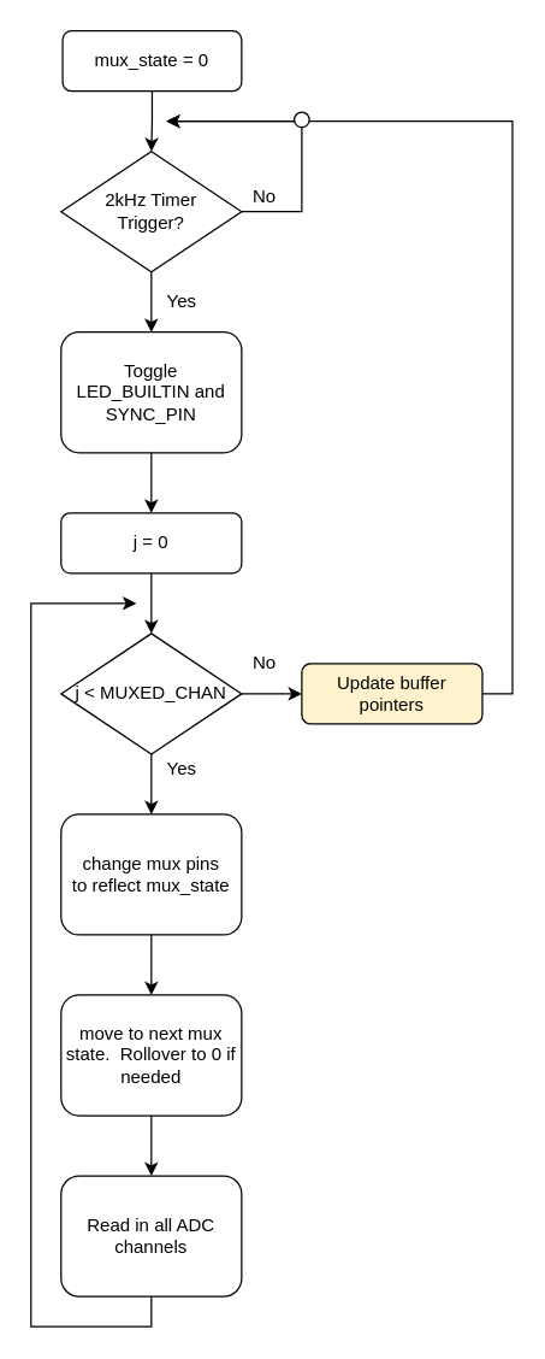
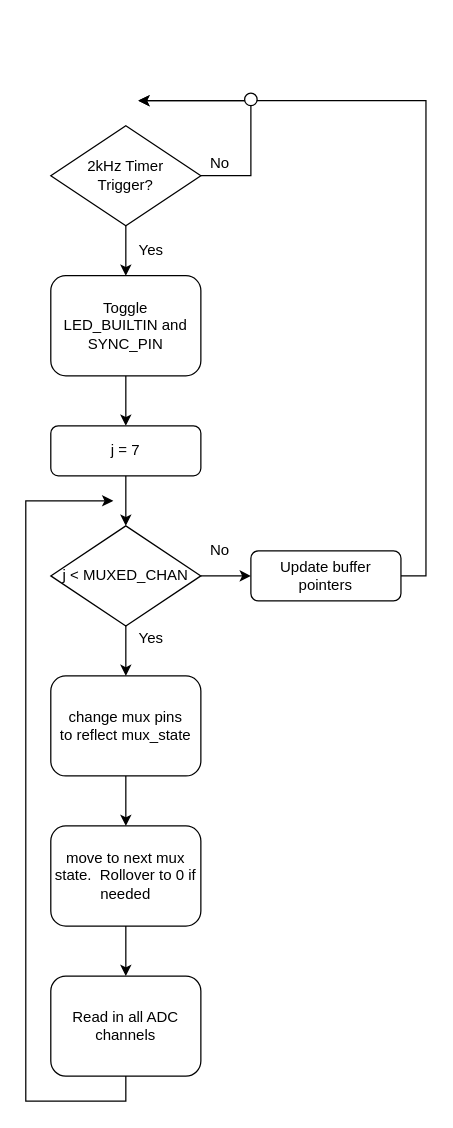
  <mxCell id="0" />
  <mxCell id="1" parent="0" />
  <mxCell id="2" style="edgeStyle=orthogonalEdgeStyle;rounded=0;orthogonalLoop=1;jettySize=auto;html=1;exitX=1;exitY=0.5;exitDx=0;exitDy=0;" edge="1" parent="1" source="4"><mxGeometry relative="1" as="geometry"><mxPoint x="110" y="80" as="targetPoint" /><Array as="points"><mxPoint x="200" y="140" /><mxPoint x="200" y="80" /></Array></mxGeometry></mxCell>
  <mxCell id="3" style="edgeStyle=orthogonalEdgeStyle;rounded=0;orthogonalLoop=1;jettySize=auto;html=1;exitX=0.5;exitY=1;exitDx=0;exitDy=0;entryX=0.5;entryY=0;entryDx=0;entryDy=0;" edge="1" parent="1" source="4" target="8"><mxGeometry relative="1" as="geometry" /></mxCell>
  <mxCell id="4" value="2kHz Timer&lt;br&gt;Trigger?" style="rhombus;whiteSpace=wrap;html=1;" vertex="1" parent="1"><mxGeometry x="40" y="100" width="120" height="80" as="geometry" /></mxCell>
  <mxCell id="5" value="No" style="text;html=1;align=center;verticalAlign=middle;resizable=0;points=[];autosize=1;" vertex="1" parent="1"><mxGeometry x="160" y="120" width="30" height="20" as="geometry" /></mxCell>
  <mxCell id="6" value="Yes" style="text;html=1;align=center;verticalAlign=middle;resizable=0;points=[];autosize=1;" vertex="1" parent="1"><mxGeometry x="100" y="190" width="40" height="20" as="geometry" /></mxCell>
  <mxCell id="7" style="edgeStyle=orthogonalEdgeStyle;rounded=0;orthogonalLoop=1;jettySize=auto;html=1;exitX=0.5;exitY=1;exitDx=0;exitDy=0;entryX=0.5;entryY=0;entryDx=0;entryDy=0;" edge="1" parent="1" source="8" target="10"><mxGeometry relative="1" as="geometry" /></mxCell>
  <mxCell id="8" value="Toggle&lt;br&gt;LED_BUILTIN and&lt;br&gt;SYNC_PIN" style="rounded=1;whiteSpace=wrap;html=1;" vertex="1" parent="1"><mxGeometry x="40" y="220" width="120" height="80" as="geometry" /></mxCell>
  <mxCell id="9" style="edgeStyle=orthogonalEdgeStyle;rounded=0;orthogonalLoop=1;jettySize=auto;html=1;exitX=0.5;exitY=1;exitDx=0;exitDy=0;entryX=0.5;entryY=0;entryDx=0;entryDy=0;" edge="1" parent="1" source="10" target="13"><mxGeometry relative="1" as="geometry" /></mxCell>
- <mxCell id="10" value="j = 0" style="rounded=1;whiteSpace=wrap;html=1;" vertex="1" parent="1"><mxGeometry x="40" y="340" width="120" height="40" as="geometry" /></mxCell>
+ <mxCell id="10" value="j = 7" style="rounded=1;whiteSpace=wrap;html=1;" vertex="1" parent="1"><mxGeometry x="40" y="340" width="120" height="40" as="geometry" /></mxCell>
  <mxCell id="11" style="edgeStyle=orthogonalEdgeStyle;rounded=0;orthogonalLoop=1;jettySize=auto;html=1;exitX=0.5;exitY=1;exitDx=0;exitDy=0;entryX=0.5;entryY=0;entryDx=0;entryDy=0;" edge="1" parent="1" source="13" target="17"><mxGeometry relative="1" as="geometry" /></mxCell>
  <mxCell id="12" style="edgeStyle=orthogonalEdgeStyle;rounded=0;orthogonalLoop=1;jettySize=auto;html=1;exitX=1;exitY=0.5;exitDx=0;exitDy=0;entryX=0;entryY=0.5;entryDx=0;entryDy=0;" edge="1" parent="1" source="13" target="25"><mxGeometry relative="1" as="geometry" /></mxCell>
  <mxCell id="13" value="j &amp;lt; MUXED_CHAN" style="rhombus;whiteSpace=wrap;html=1;" vertex="1" parent="1"><mxGeometry x="40" y="420" width="120" height="80" as="geometry" /></mxCell>
- <mxCell id="14" value="" style="edgeStyle=orthogonalEdgeStyle;rounded=0;orthogonalLoop=1;jettySize=auto;html=1;" edge="1" parent="1" source="15" target="4"><mxGeometry relative="1" as="geometry" /></mxCell>
- <mxCell id="15" value="mux_state = 0" style="rounded=1;whiteSpace=wrap;html=1;" vertex="1" parent="1"><mxGeometry x="41" y="20" width="119" height="40" as="geometry" /></mxCell>
  <mxCell id="16" value="" style="edgeStyle=orthogonalEdgeStyle;rounded=0;orthogonalLoop=1;jettySize=auto;html=1;" edge="1" parent="1" source="17" target="19"><mxGeometry relative="1" as="geometry" /></mxCell>
  <mxCell id="17" value="change mux pins&lt;br&gt;to reflect mux_state" style="rounded=1;whiteSpace=wrap;html=1;" vertex="1" parent="1"><mxGeometry x="40" y="540" width="120" height="80" as="geometry" /></mxCell>
  <mxCell id="18" value="" style="edgeStyle=orthogonalEdgeStyle;rounded=0;orthogonalLoop=1;jettySize=auto;html=1;" edge="1" parent="1" source="19" target="21"><mxGeometry relative="1" as="geometry" /></mxCell>
  <mxCell id="19" value="move to next mux state.&amp;nbsp; Rollover to 0 if needed" style="rounded=1;whiteSpace=wrap;html=1;" vertex="1" parent="1"><mxGeometry x="40" y="660" width="120" height="80" as="geometry" /></mxCell>
  <mxCell id="20" style="edgeStyle=orthogonalEdgeStyle;rounded=0;orthogonalLoop=1;jettySize=auto;html=1;exitX=0.5;exitY=1;exitDx=0;exitDy=0;" edge="1" parent="1" source="21"><mxGeometry relative="1" as="geometry"><mxPoint x="90" y="400" as="targetPoint" /><Array as="points"><mxPoint x="100" y="880" /><mxPoint x="20" y="880" /><mxPoint x="20" y="400" /></Array></mxGeometry></mxCell>
  <mxCell id="21" value="Read in all ADC channels" style="rounded=1;whiteSpace=wrap;html=1;" vertex="1" parent="1"><mxGeometry x="40" y="780" width="120" height="80" as="geometry" /></mxCell>
  <mxCell id="22" value="Yes" style="text;html=1;align=center;verticalAlign=middle;resizable=0;points=[];autosize=1;" vertex="1" parent="1"><mxGeometry x="100" y="500" width="40" height="20" as="geometry" /></mxCell>
  <mxCell id="23" value="No" style="text;html=1;align=center;verticalAlign=middle;resizable=0;points=[];autosize=1;" vertex="1" parent="1"><mxGeometry x="160" y="430" width="30" height="20" as="geometry" /></mxCell>
  <mxCell id="24" style="edgeStyle=orthogonalEdgeStyle;rounded=0;orthogonalLoop=1;jettySize=auto;html=1;exitX=1;exitY=0.5;exitDx=0;exitDy=0;" edge="1" parent="1" source="25"><mxGeometry relative="1" as="geometry"><mxPoint x="110" y="80" as="targetPoint" /><Array as="points"><mxPoint x="340" y="460" /><mxPoint x="340" y="80" /></Array></mxGeometry></mxCell>
- <mxCell id="25" value="Update buffer&lt;br&gt;pointers" style="rounded=1;whiteSpace=wrap;html=1;fillColor=#fff2cc;" vertex="1" parent="1"><mxGeometry x="200" y="440" width="120" height="40" as="geometry" /></mxCell>
+ <mxCell id="25" value="Update buffer&lt;br&gt;pointers" style="rounded=1;whiteSpace=wrap;html=1;" vertex="1" parent="1"><mxGeometry x="200" y="440" width="120" height="40" as="geometry" /></mxCell>
  <mxCell id="26" value="" style="ellipse;whiteSpace=wrap;html=1;aspect=fixed;" vertex="1" parent="1"><mxGeometry x="195" y="74" width="10" height="10" as="geometry" /></mxCell>
